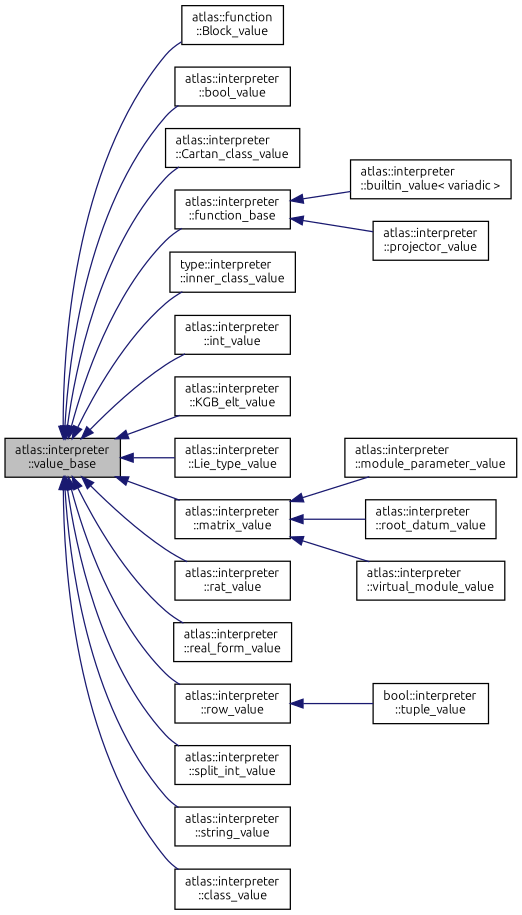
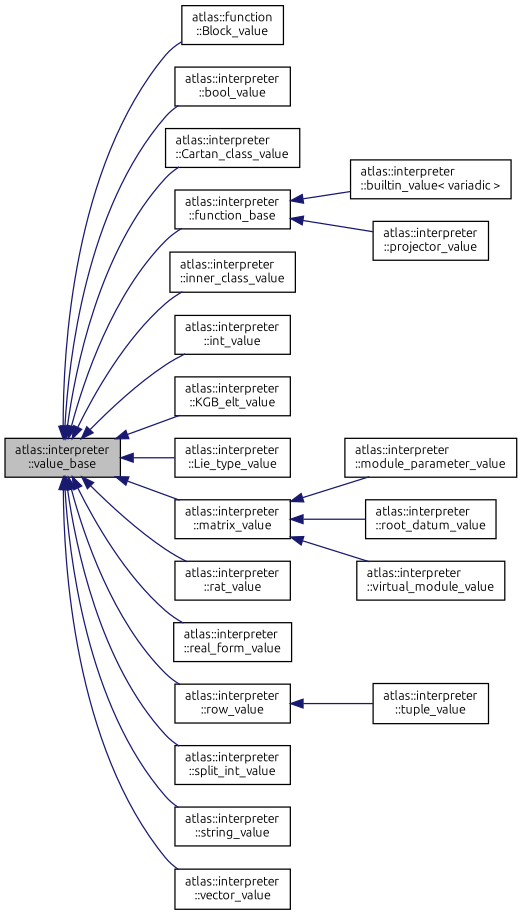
  digraph {
    fontname=Ubuntu
    rankdir=LR
    node [color=black fillcolor=white fontname=Ubuntu fontsize=10 shape=record style=filled]
    edge [color=midnightblue dir=back fontname=Ubuntu fontsize=10 labelfontname=Helvetica labelfontsize=10 style=solid]
    n1 [fillcolor=grey75 fontcolor=black height=0.2 label="atlas::interpreter\l::value_base" width=0.4]
    n2 [height=0.2 label="atlas::function\l::Block_value" width=0.4]
    n3 [height=0.2 label="atlas::interpreter\l::bool_value" width=0.4]
    n4 [height=0.2 label="atlas::interpreter\l::Cartan_class_value" width=0.4]
    n5 [height=0.2 label="atlas::interpreter\l::function_base" width=0.4]
-   n6 [height=0.2 label="type::interpreter\l::inner_class_value" width=0.4]
+   n6 [height=0.2 label="atlas::interpreter\l::inner_class_value" width=0.4]
    n7 [height=0.2 label="atlas::interpreter\l::int_value" width=0.4]
    n8 [height=0.2 label="atlas::interpreter\l::KGB_elt_value" width=0.4]
    n9 [height=0.2 label="atlas::interpreter\l::Lie_type_value" width=0.4]
    n10 [height=0.2 label="atlas::interpreter\l::matrix_value" width=0.4]
    n11 [height=0.2 label="atlas::interpreter\l::rat_value" width=0.4]
    n12 [height=0.2 label="atlas::interpreter\l::real_form_value" width=0.4]
    n13 [height=0.2 label="atlas::interpreter\l::row_value" width=0.4]
    n14 [height=0.2 label="atlas::interpreter\l::split_int_value" width=0.4]
    n15 [height=0.2 label="atlas::interpreter\l::string_value" width=0.4]
-   n16 [height=0.2 label="atlas::interpreter\l::class_value" width=0.4]
+   n16 [height=0.2 label="atlas::interpreter\l::vector_value" width=0.4]
    n17 [height=0.2 label="atlas::interpreter\l::builtin_value\< variadic \>" width=0.4]
    n18 [height=0.2 label="atlas::interpreter\l::projector_value" width=0.4]
    n19 [height=0.2 label="atlas::interpreter\l::module_parameter_value" width=0.4]
    n20 [height=0.2 label="atlas::interpreter\l::root_datum_value" width=0.4]
    n21 [height=0.2 label="atlas::interpreter\l::virtual_module_value" width=0.4]
-   n22 [height=0.2 label="bool::interpreter\l::tuple_value" width=0.4]
+   n22 [height=0.2 label="atlas::interpreter\l::tuple_value" width=0.4]
    n1 -> n2
    n1 -> n3
    n1 -> n4
    n1 -> n5
    n1 -> n6
    n1 -> n7
    n1 -> n8
    n1 -> n9
    n1 -> n10
    n1 -> n11
    n1 -> n12
    n1 -> n13
    n1 -> n14
    n1 -> n15
    n1 -> n16
    n5 -> n17
    n5 -> n18
    n10 -> n19
    n10 -> n20
    n10 -> n21
    n13 -> n22
  }
